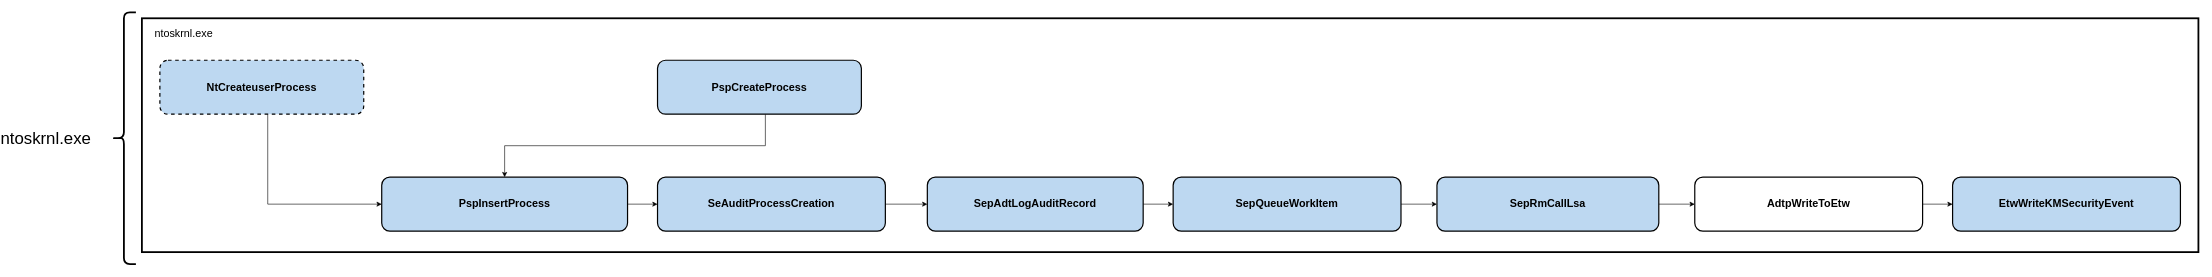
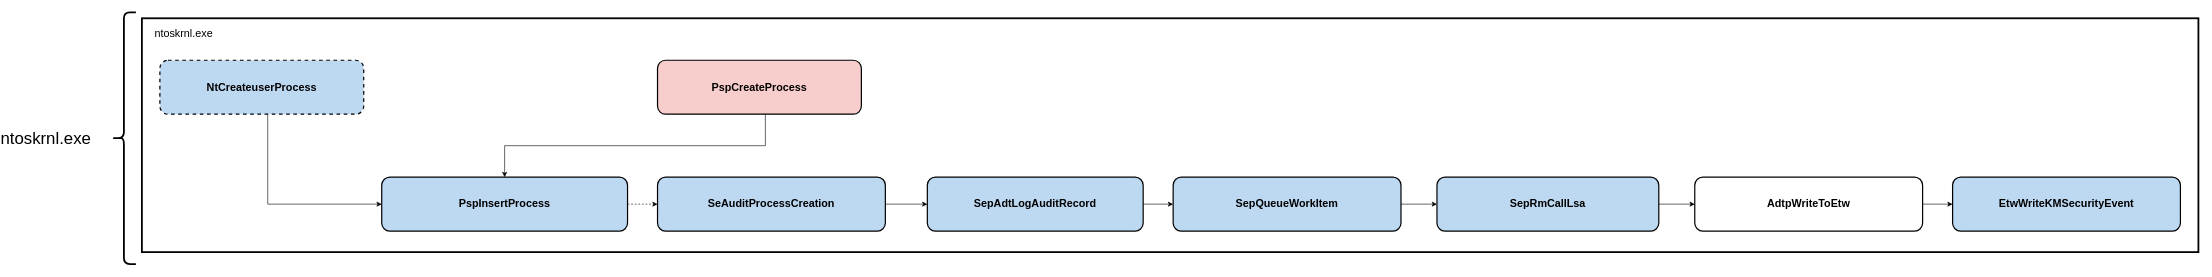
  <mxCell id="0" />
  <mxCell id="1" parent="0" />
  <mxCell id="2" value="&lt;span style=&quot;font-size: 28px;&quot;&gt;ntoskrnl.exe&lt;/span&gt;" style="text;html=1;strokeColor=none;fillColor=none;align=center;verticalAlign=middle;whiteSpace=wrap;rounded=0;" vertex="1" parent="1"><mxGeometry x="20" y="215" width="60" height="30" as="geometry" /></mxCell>
  <mxCell id="3" value="" style="shape=curlyBracket;whiteSpace=wrap;html=1;rounded=1;fontSize=20;strokeWidth=3;" vertex="1" parent="1"><mxGeometry x="160" y="20" width="40" height="420" as="geometry" /></mxCell>
  <mxCell id="4" value="" style="rounded=0;whiteSpace=wrap;html=1;fontSize=20;strokeWidth=3;" vertex="1" parent="1"><mxGeometry x="210" y="30" width="3430" height="390" as="geometry" /></mxCell>
  <mxCell id="5" style="edgeStyle=orthogonalEdgeStyle;rounded=0;orthogonalLoop=1;jettySize=auto;html=1;entryX=0;entryY=0.5;entryDx=0;entryDy=0;" edge="1" parent="1" source="6" target="16"><mxGeometry relative="1" as="geometry" /></mxCell>
  <mxCell id="6" value="&lt;b&gt;SepRmCallLsa&lt;/b&gt;" style="rounded=1;whiteSpace=wrap;html=1;fontSize=18;strokeWidth=2;fillColor=#BDD8F1;" vertex="1" parent="1"><mxGeometry x="2370" y="295" width="370" height="90" as="geometry" /></mxCell>
  <mxCell id="7" style="edgeStyle=orthogonalEdgeStyle;rounded=0;orthogonalLoop=1;jettySize=auto;html=1;entryX=0;entryY=0.5;entryDx=0;entryDy=0;" edge="1" parent="1" source="8" target="6"><mxGeometry relative="1" as="geometry" /></mxCell>
  <mxCell id="8" value="&lt;b&gt;SepQueueWorkItem&lt;/b&gt;" style="rounded=1;whiteSpace=wrap;html=1;fontSize=18;strokeWidth=2;fillColor=#BDD8F1;" vertex="1" parent="1"><mxGeometry x="1930" y="295" width="380" height="90" as="geometry" /></mxCell>
  <mxCell id="9" style="edgeStyle=orthogonalEdgeStyle;rounded=0;orthogonalLoop=1;jettySize=auto;html=1;entryX=0;entryY=0.5;entryDx=0;entryDy=0;" edge="1" parent="1" source="10" target="14"><mxGeometry relative="1" as="geometry" /></mxCell>
  <mxCell id="10" value="&lt;b&gt;SeAuditProcessCreation&lt;/b&gt;" style="rounded=1;whiteSpace=wrap;html=1;fontSize=18;strokeWidth=2;fillColor=#BDD8F1;" vertex="1" parent="1"><mxGeometry x="1070" y="295" width="380" height="90" as="geometry" /></mxCell>
- <mxCell id="11" style="edgeStyle=orthogonalEdgeStyle;rounded=0;orthogonalLoop=1;jettySize=auto;html=1;exitX=1;exitY=0.5;exitDx=0;exitDy=0;entryX=0;entryY=0.5;entryDx=0;entryDy=0;" edge="1" parent="1" source="12" target="10"><mxGeometry relative="1" as="geometry" /></mxCell>
+ <mxCell id="11" style="edgeStyle=orthogonalEdgeStyle;rounded=0;orthogonalLoop=1;jettySize=auto;html=1;exitX=1;exitY=0.5;exitDx=0;exitDy=0;entryX=0;entryY=0.5;entryDx=0;entryDy=0;dashed=1;" edge="1" parent="1" source="12" target="10"><mxGeometry relative="1" as="geometry" /></mxCell>
  <mxCell id="12" value="&lt;b&gt;PspInsertProcess&lt;/b&gt;" style="rounded=1;whiteSpace=wrap;html=1;fontSize=18;strokeWidth=2;fillColor=#BDD8F1;" vertex="1" parent="1"><mxGeometry x="610" y="295" width="410" height="90" as="geometry" /></mxCell>
  <mxCell id="13" style="edgeStyle=orthogonalEdgeStyle;rounded=0;orthogonalLoop=1;jettySize=auto;html=1;entryX=0;entryY=0.5;entryDx=0;entryDy=0;" edge="1" parent="1" source="14" target="8"><mxGeometry relative="1" as="geometry" /></mxCell>
  <mxCell id="14" value="&lt;b&gt;SepAdtLogAuditRecord&lt;/b&gt;" style="rounded=1;whiteSpace=wrap;html=1;fontSize=18;strokeWidth=2;fillColor=#BDD8F1;" vertex="1" parent="1"><mxGeometry x="1520" y="295" width="360" height="90" as="geometry" /></mxCell>
  <mxCell id="15" style="edgeStyle=orthogonalEdgeStyle;rounded=0;orthogonalLoop=1;jettySize=auto;html=1;entryX=0;entryY=0.5;entryDx=0;entryDy=0;" edge="1" parent="1" source="16" target="17"><mxGeometry relative="1" as="geometry" /></mxCell>
  <mxCell id="16" value="&lt;b&gt;AdtpWriteToEtw&lt;/b&gt;" style="rounded=1;whiteSpace=wrap;html=1;fontSize=18;strokeWidth=2;fillColor=#ffffff;" vertex="1" parent="1"><mxGeometry x="2800" y="295" width="380" height="90" as="geometry" /></mxCell>
  <mxCell id="17" value="&lt;b&gt;EtwWriteKMSecurityEvent&lt;/b&gt;" style="rounded=1;whiteSpace=wrap;html=1;fontSize=18;strokeWidth=2;fillColor=#BDD8F1;" vertex="1" parent="1"><mxGeometry x="3230" y="295" width="380" height="90" as="geometry" /></mxCell>
  <mxCell id="18" value="&lt;font style=&quot;font-size: 18px;&quot;&gt;ntoskrnl.exe&lt;/font&gt;" style="text;html=1;strokeColor=none;fillColor=none;align=center;verticalAlign=middle;whiteSpace=wrap;rounded=0;" vertex="1" parent="1"><mxGeometry x="250" y="40" width="60" height="30" as="geometry" /></mxCell>
  <mxCell id="19" style="edgeStyle=orthogonalEdgeStyle;rounded=0;orthogonalLoop=1;jettySize=auto;html=1;entryX=0;entryY=0.5;entryDx=0;entryDy=0;exitX=0.529;exitY=0.995;exitDx=0;exitDy=0;exitPerimeter=0;" edge="1" parent="1" source="20" target="12"><mxGeometry relative="1" as="geometry" /></mxCell>
  <mxCell id="20" value="&lt;b&gt;NtCreateuserProcess&lt;/b&gt;" style="rounded=1;whiteSpace=wrap;html=1;fontSize=18;strokeWidth=2;fillColor=#BDD8F1;dashed=1;" vertex="1" parent="1"><mxGeometry x="240" y="100" width="340" height="90" as="geometry" /></mxCell>
  <mxCell id="21" style="edgeStyle=orthogonalEdgeStyle;rounded=0;orthogonalLoop=1;jettySize=auto;html=1;entryX=0.5;entryY=0;entryDx=0;entryDy=0;exitX=0.529;exitY=1;exitDx=0;exitDy=0;exitPerimeter=0;" edge="1" parent="1" source="22" target="12"><mxGeometry relative="1" as="geometry" /></mxCell>
- <mxCell id="22" value="&lt;b&gt;PspCreateProcess&lt;/b&gt;" style="rounded=1;whiteSpace=wrap;html=1;fontSize=18;strokeWidth=2;fillColor=#BDD8F1;" vertex="1" parent="1"><mxGeometry x="1070" y="100" width="340" height="90" as="geometry" /></mxCell>
+ <mxCell id="22" value="&lt;b&gt;PspCreateProcess&lt;/b&gt;" style="rounded=1;whiteSpace=wrap;html=1;fontSize=18;strokeWidth=2;fillColor=#f8cecc;" vertex="1" parent="1"><mxGeometry x="1070" y="100" width="340" height="90" as="geometry" /></mxCell>
